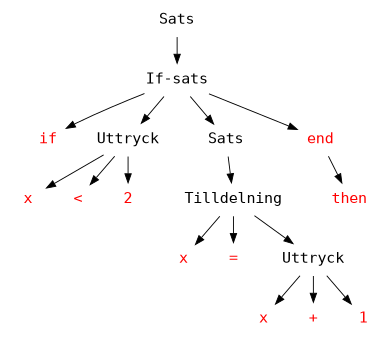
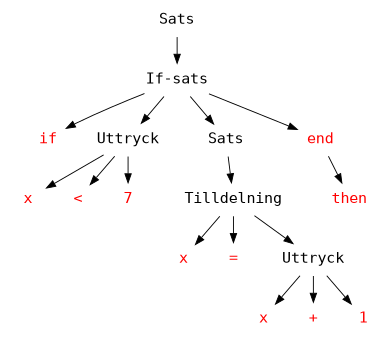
  digraph {
    fontname="DejaVu Sans Mono"
    nodesep=0.0
    ranksep=0.4
    node [color=white fontcolor=red fontname="DejaVu Sans Mono" fontsize=16 style=filled]
    edge [fontname="DejaVu Sans Mono"]
    n1 [fontcolor=black label=Sats]
    n2 [fontcolor=black label="If-sats"]
    if
    n4 [fontcolor=black label=Uttryck]
    n5 [fontcolor=black label=Sats]
    end
    x
    "<"
-   2
+   2 [label=7]
    n10 [fontcolor=black label=Tilldelning]
    then
    n12 [label=x]
    "="
    n14 [fontcolor=black label=Uttryck]
    n15 [label=x]
    "+"
    1
    n1 -> n2
    n2 -> if
    n2 -> n4
    n2 -> n5
    n2 -> end
    n4 -> x
    n4 -> "<"
    n4 -> 2
    n5 -> n10
    end -> then
    n10 -> n12
    n10 -> "="
    n10 -> n14
    n14 -> n15
    n14 -> "+"
    n14 -> 1
  }
